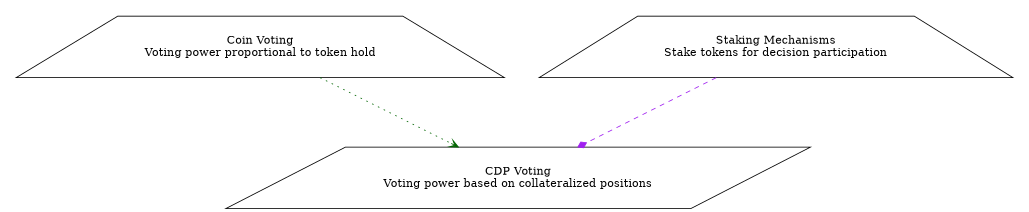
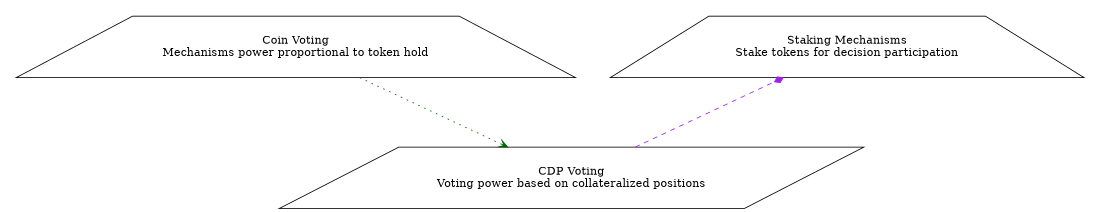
  digraph {
    nodesep=0.6
    rankdir=TB
    ranksep=1.2
    node [shape=trapezium]
    n1 [label="Staking Mechanisms\nStake tokens for decision participation"]
-   n2 [label="Coin Voting\nVoting power proportional to token hold"]
+   n2 [label="Coin Voting\nMechanisms power proportional to token hold"]
    n3 [label="CDP Voting\nVoting power based on collateralized positions" shape=parallelogram]
    subgraph cluster_1 {
      rank=min
      style=invis
      n1
      n2
    }
    n2 -> n3 [arrowhead=vee color=darkgreen style=dotted]
-   n1 -> n3 [arrowhead=diamond color=purple style=dashed]
+   n3 -> n1 [arrowhead=diamond color=purple style=dashed]
  }
